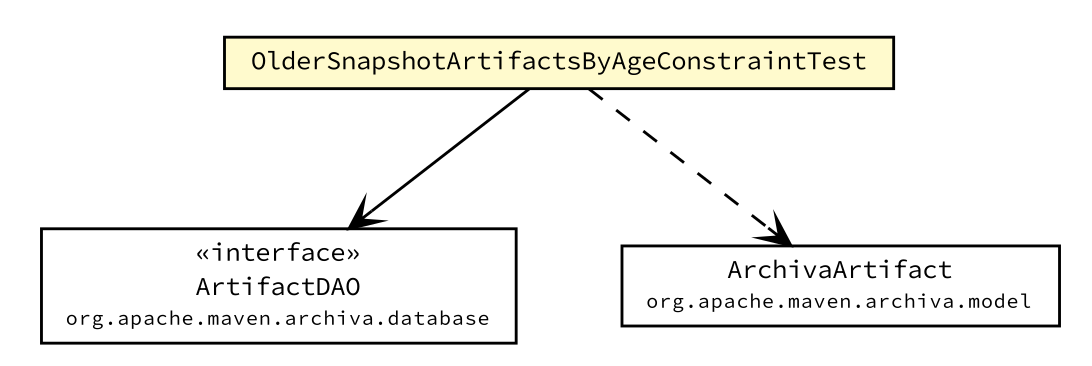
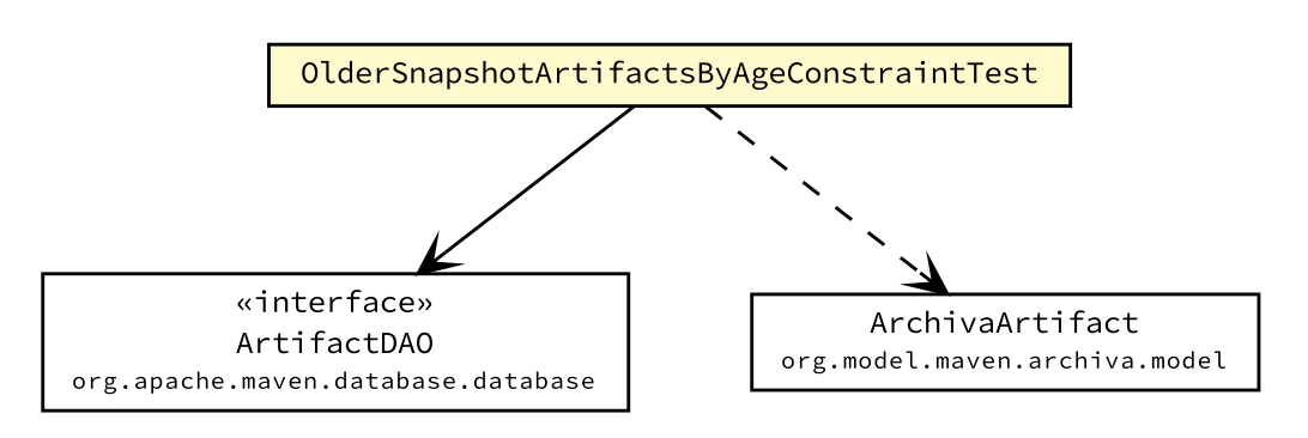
  digraph {
    fontname="Source Code Pro"
    node [fontcolor=black fontname="Source Code Pro" fontsize=9.0 shape=plaintext]
    edge [arrowhead=open color=black fontcolor=black fontname="Source Code Pro" fontsize=10.0 headport=p labelfontname=Helvetica labelfontsize=10 tailport=p]
    n1 [label=<<table border="0" cellborder="1" cellspacing="0" cellpadding="2" port="p" bgcolor="lemonChiffon" href="./OlderSnapshotArtifactsByAgeConstraintTest.html"> 		<tr><td><table border="0" cellspacing="0" cellpadding="1"> 			<tr><td> OlderSnapshotArtifactsByAgeConstraintTest </td></tr> 		</table></td></tr> 		</table>>]
-   n2 [label=<<table border="0" cellborder="1" cellspacing="0" cellpadding="2" port="p" href="http://java.sun.com/j2se/1.4.2/docs/api/org/apache/maven/archiva/database/ArtifactDAO.html"> 		<tr><td><table border="0" cellspacing="0" cellpadding="1"> 			<tr><td> &laquo;interface&raquo; </td></tr> 			<tr><td> ArtifactDAO </td></tr> 			<tr><td><font point-size="7.0"> org.apache.maven.archiva.database </font></td></tr> 		</table></td></tr> 		</table>>]
-   n3 [label=<<table border="0" cellborder="1" cellspacing="0" cellpadding="2" port="p" href="http://java.sun.com/j2se/1.4.2/docs/api/org/apache/maven/archiva/model/ArchivaArtifact.html"> 		<tr><td><table border="0" cellspacing="0" cellpadding="1"> 			<tr><td> ArchivaArtifact </td></tr> 			<tr><td><font point-size="7.0"> org.apache.maven.archiva.model </font></td></tr> 		</table></td></tr> 		</table>>]
+   n2 [label=<<table border="0" cellborder="1" cellspacing="0" cellpadding="2" port="p" href="http://java.sun.com/j2se/1.4.2/docs/api/org/apache/maven/archiva/database/ArtifactDAO.html"> 		<tr><td><table border="0" cellspacing="0" cellpadding="1"> 			<tr><td> &laquo;interface&raquo; </td></tr> 			<tr><td> ArtifactDAO </td></tr> 			<tr><td><font point-size="7.0"> org.apache.maven.database.database </font></td></tr> 		</table></td></tr> 		</table>>]
+   n3 [label=<<table border="0" cellborder="1" cellspacing="0" cellpadding="2" port="p" href="http://java.sun.com/j2se/1.4.2/docs/api/org/apache/maven/archiva/model/ArchivaArtifact.html"> 		<tr><td><table border="0" cellspacing="0" cellpadding="1"> 			<tr><td> ArchivaArtifact </td></tr> 			<tr><td><font point-size="7.0"> org.model.maven.archiva.model </font></td></tr> 		</table></td></tr> 		</table>>]
    n1 -> n2
    n1 -> n3 [style=dashed]
  }
